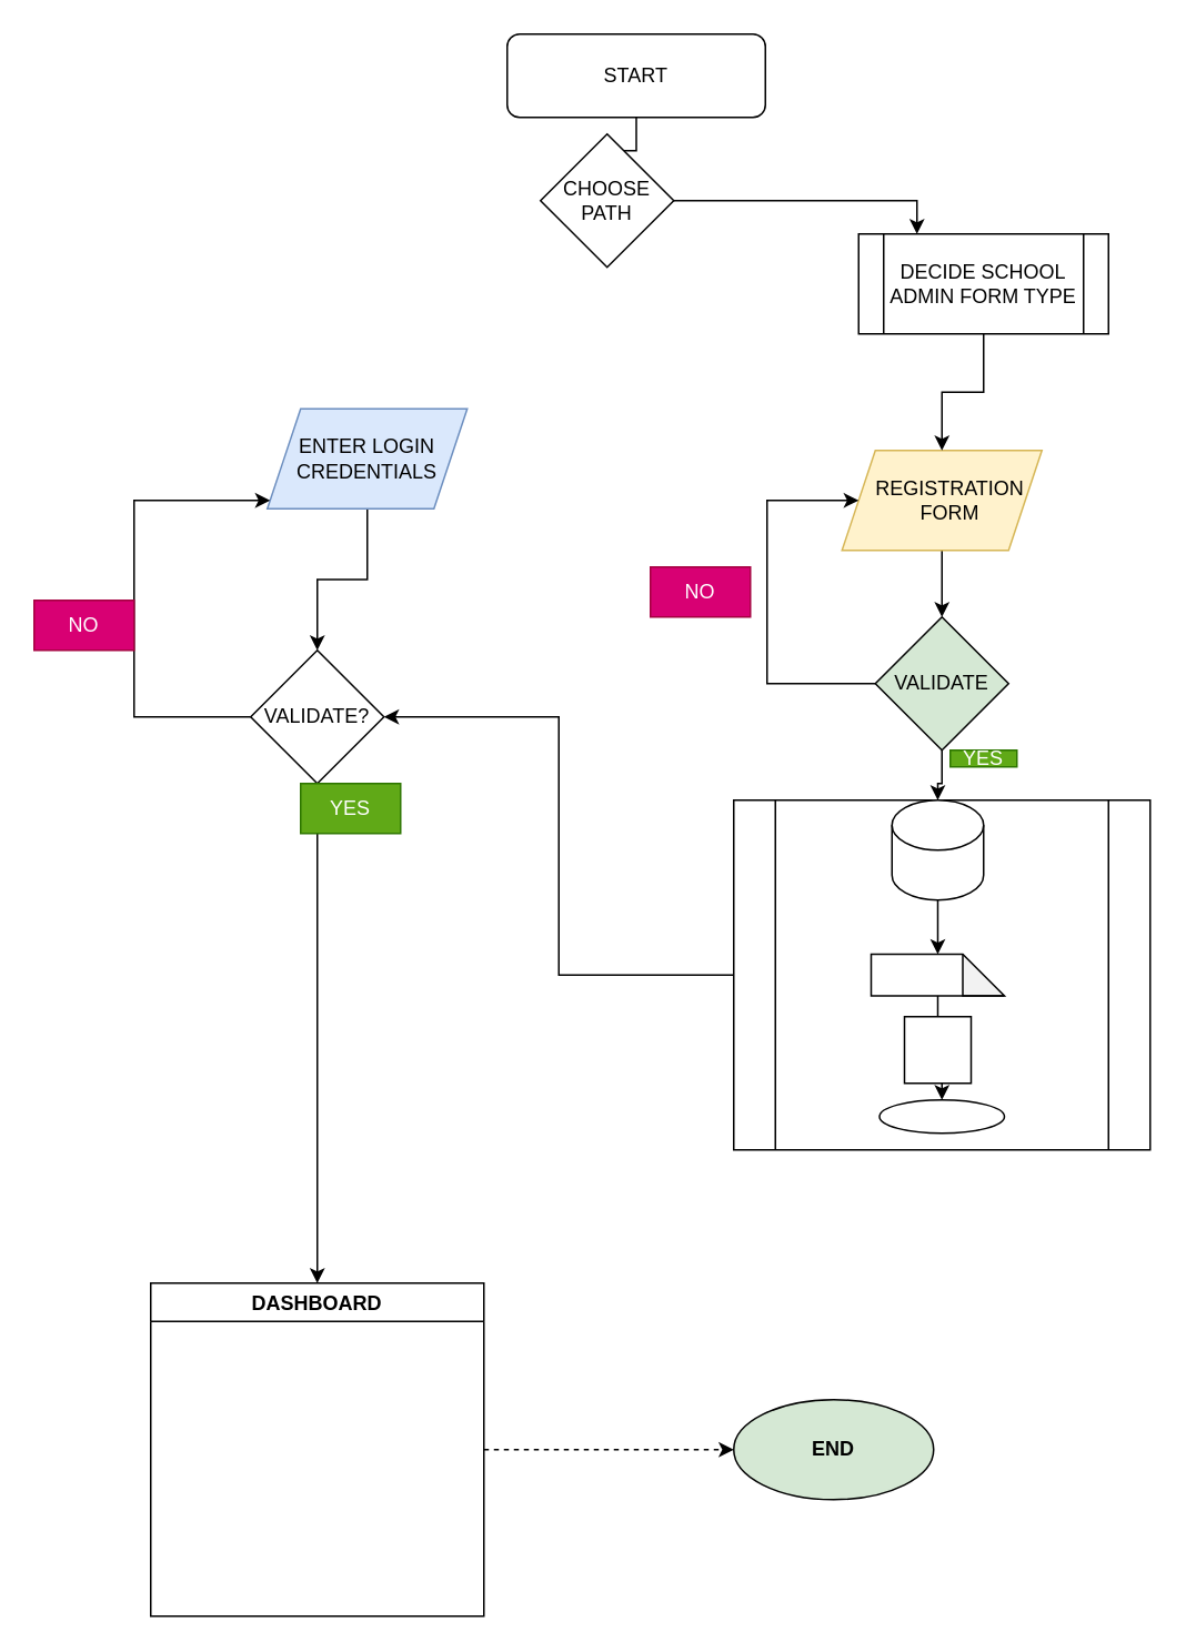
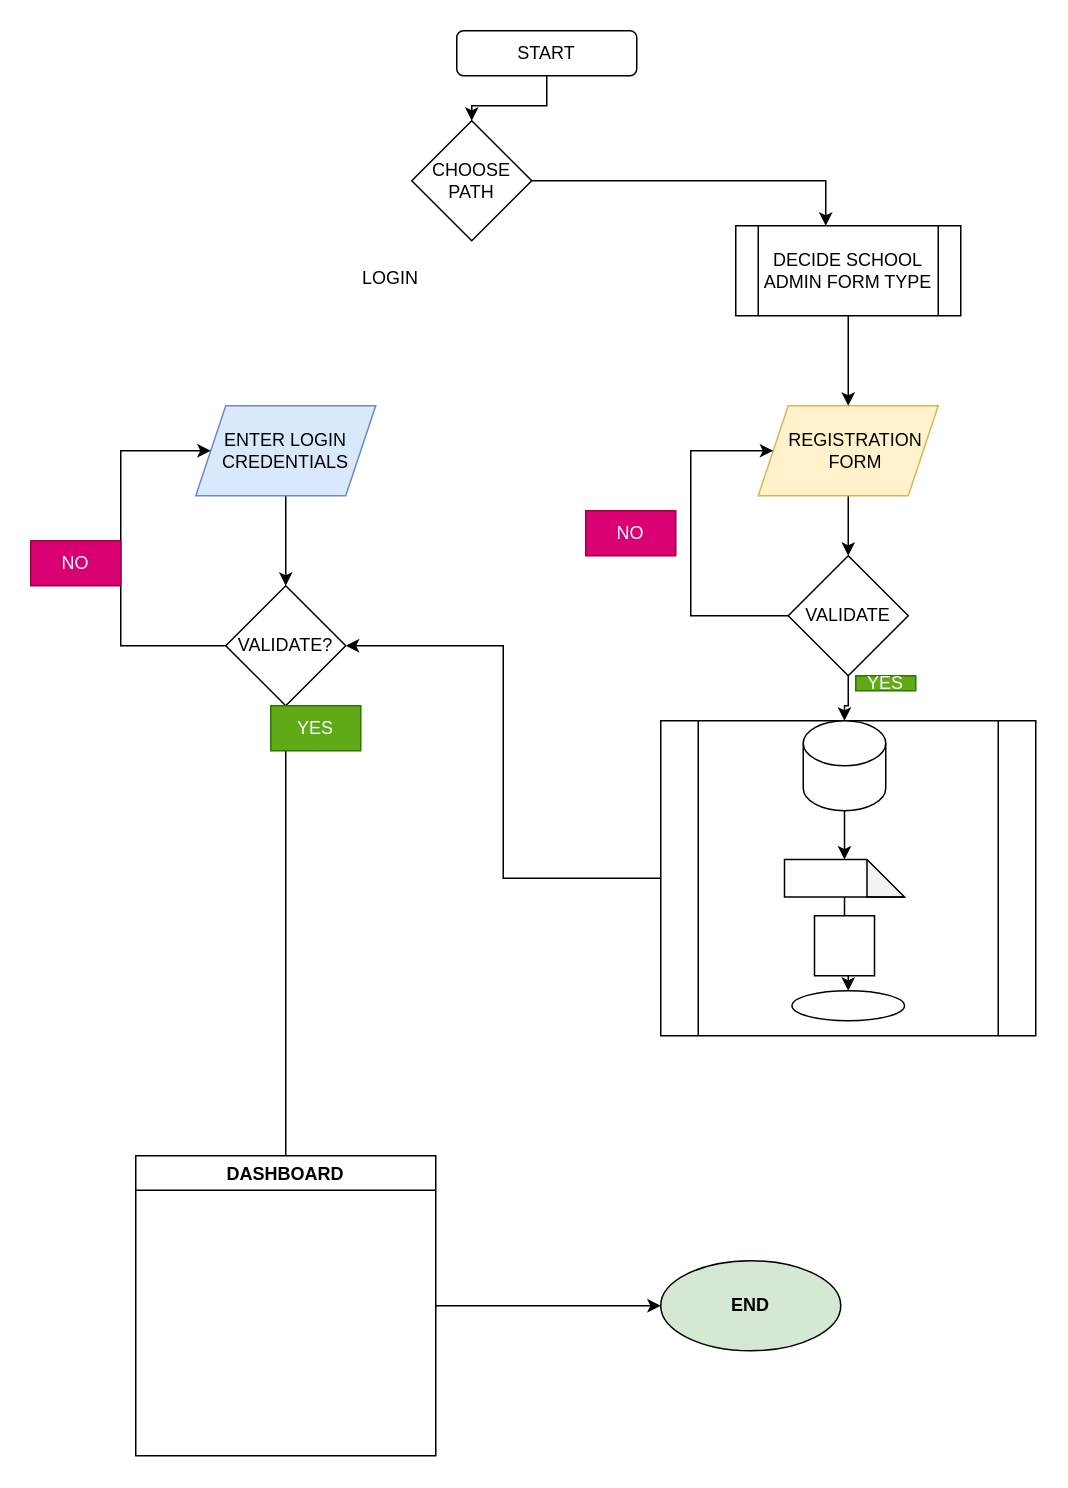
  <mxCell id="0" />
  <mxCell id="1" parent="0" />
  <mxCell id="2" style="edgeStyle=orthogonalEdgeStyle;rounded=0;orthogonalLoop=1;jettySize=auto;html=1;entryX=1;entryY=0.5;entryDx=0;entryDy=0;" edge="1" parent="1" source="3" target="18"><mxGeometry relative="1" as="geometry" /></mxCell>
  <mxCell id="3" value="" style="shape=process;whiteSpace=wrap;html=1;backgroundOutline=1;" vertex="1" parent="1"><mxGeometry x="440" y="480" width="250" height="210" as="geometry" /></mxCell>
  <mxCell id="4" style="edgeStyle=orthogonalEdgeStyle;rounded=0;orthogonalLoop=1;jettySize=auto;html=1;entryX=0.5;entryY=0;entryDx=0;entryDy=0;" edge="1" parent="1" source="5" target="7"><mxGeometry relative="1" as="geometry" /></mxCell>
- <mxCell id="5" value="START" style="rounded=1;whiteSpace=wrap;html=1;" vertex="1" parent="1"><mxGeometry x="304" y="20" width="155" height="50" as="geometry" /></mxCell>
+ <mxCell id="5" value="START" style="rounded=1;whiteSpace=wrap;html=1;" vertex="1" parent="1"><mxGeometry x="304" y="20" width="120" height="30" as="geometry" /></mxCell>
  <mxCell id="6" style="edgeStyle=orthogonalEdgeStyle;rounded=0;orthogonalLoop=1;jettySize=auto;html=1;" edge="1" parent="1" source="7" target="13"><mxGeometry relative="1" as="geometry"><Array as="points"><mxPoint x="550" y="120" /></Array></mxGeometry></mxCell>
- <mxCell id="7" value="CHOOSE PATH" style="rhombus;whiteSpace=wrap;html=1;" vertex="1" parent="1"><mxGeometry x="324" y="80" width="80" height="80" as="geometry" /></mxCell>
+ <mxCell id="7" value="CHOOSE PATH" style="rhombus;whiteSpace=wrap;html=1;" vertex="1" parent="1"><mxGeometry x="274" y="80" width="80" height="80" as="geometry" /></mxCell>
  <mxCell id="8" value="" style="edgeStyle=orthogonalEdgeStyle;rounded=0;orthogonalLoop=1;jettySize=auto;html=1;" edge="1" parent="1" source="9" target="18"><mxGeometry relative="1" as="geometry" /></mxCell>
- <mxCell id="9" value="ENTER LOGIN CREDENTIALS" style="shape=parallelogram;perimeter=parallelogramPerimeter;whiteSpace=wrap;html=1;fixedSize=1;fillColor=#dae8fc;strokeColor=#6c8ebf;" vertex="1" parent="1"><mxGeometry x="160" y="245" width="120" height="60" as="geometry" /></mxCell>
+ <mxCell id="9" value="ENTER LOGIN CREDENTIALS" style="shape=parallelogram;perimeter=parallelogramPerimeter;whiteSpace=wrap;html=1;fixedSize=1;fillColor=#dae8fc;strokeColor=#6c8ebf;" vertex="1" parent="1"><mxGeometry x="130" y="270" width="120" height="60" as="geometry" /></mxCell>
  <mxCell id="10" style="edgeStyle=orthogonalEdgeStyle;rounded=0;orthogonalLoop=1;jettySize=auto;html=1;" edge="1" parent="1" source="11" target="24"><mxGeometry relative="1" as="geometry" /></mxCell>
  <mxCell id="11" value="" style="shape=parallelogram;perimeter=parallelogramPerimeter;whiteSpace=wrap;html=1;fixedSize=1;fillColor=#fff2cc;strokeColor=#d6b656;" vertex="1" parent="1"><mxGeometry x="505" y="270" width="120" height="60" as="geometry" /></mxCell>
  <mxCell id="12" value="" style="edgeStyle=orthogonalEdgeStyle;rounded=0;orthogonalLoop=1;jettySize=auto;html=1;" edge="1" parent="1" source="13" target="11"><mxGeometry relative="1" as="geometry" /></mxCell>
- <mxCell id="13" value="DECIDE SCHOOL ADMIN FORM TYPE" style="shape=process;whiteSpace=wrap;html=1;backgroundOutline=1;" vertex="1" parent="1"><mxGeometry x="515" y="140" width="150" height="60" as="geometry" /></mxCell>
+ <mxCell id="13" value="DECIDE SCHOOL ADMIN FORM TYPE" style="shape=process;whiteSpace=wrap;html=1;backgroundOutline=1;" vertex="1" parent="1"><mxGeometry x="490" y="150" width="150" height="60" as="geometry" /></mxCell>
  <mxCell id="14" value="REGISTRATION FORM" style="text;html=1;strokeColor=none;fillColor=none;align=center;verticalAlign=middle;whiteSpace=wrap;rounded=0;" vertex="1" parent="1"><mxGeometry x="540" y="285" width="60" height="30" as="geometry" /></mxCell>
+ <mxCell id="15" value="LOGIN" style="text;html=1;strokeColor=none;fillColor=none;align=center;verticalAlign=middle;whiteSpace=wrap;rounded=0;" vertex="1" parent="1"><mxGeometry x="230" y="170" width="60" height="30" as="geometry" /></mxCell>
  <mxCell id="16" style="edgeStyle=orthogonalEdgeStyle;rounded=0;orthogonalLoop=1;jettySize=auto;html=1;" edge="1" parent="1" source="18" target="9"><mxGeometry relative="1" as="geometry"><mxPoint x="90" y="350" as="targetPoint" /><Array as="points"><mxPoint x="80" y="430" /><mxPoint x="80" y="300" /></Array></mxGeometry></mxCell>
- <mxCell id="17" style="edgeStyle=orthogonalEdgeStyle;rounded=0;orthogonalLoop=1;jettySize=auto;html=1;entryX=0.5;entryY=0;entryDx=0;entryDy=0;" edge="1" parent="1" source="18" target="20"><mxGeometry relative="1" as="geometry" /></mxCell>
+ <mxCell id="17" style="edgeStyle=orthogonalEdgeStyle;rounded=0;orthogonalLoop=1;jettySize=auto;html=1;entryX=0.5;entryY=0;entryDx=0;entryDy=0;endArrow=none;" edge="1" parent="1" source="18" target="20"><mxGeometry relative="1" as="geometry" /></mxCell>
  <mxCell id="18" value="VALIDATE?&lt;br&gt;" style="rhombus;whiteSpace=wrap;html=1;" vertex="1" parent="1"><mxGeometry x="150" y="390" width="80" height="80" as="geometry" /></mxCell>
- <mxCell id="19" value="" style="edgeStyle=orthogonalEdgeStyle;rounded=0;orthogonalLoop=1;jettySize=auto;html=1;dashed=1;" edge="1" parent="1" source="20" target="21"><mxGeometry relative="1" as="geometry" /></mxCell>
+ <mxCell id="19" value="" style="edgeStyle=orthogonalEdgeStyle;rounded=0;orthogonalLoop=1;jettySize=auto;html=1;" edge="1" parent="1" source="20" target="21"><mxGeometry relative="1" as="geometry" /></mxCell>
  <mxCell id="20" value="DASHBOARD" style="swimlane;startSize=23;" vertex="1" parent="1"><mxGeometry x="90" y="770" width="200" height="200" as="geometry" /></mxCell>
  <mxCell id="21" value="END" style="ellipse;whiteSpace=wrap;html=1;fontStyle=1;startSize=23;fillColor=#d5e8d4;" vertex="1" parent="1"><mxGeometry x="440" y="840" width="120" height="60" as="geometry" /></mxCell>
  <mxCell id="22" value="" style="edgeStyle=orthogonalEdgeStyle;rounded=0;orthogonalLoop=1;jettySize=auto;html=1;" edge="1" parent="1" source="24" target="26"><mxGeometry relative="1" as="geometry" /></mxCell>
  <mxCell id="23" style="edgeStyle=orthogonalEdgeStyle;rounded=0;orthogonalLoop=1;jettySize=auto;html=1;entryX=0;entryY=0.5;entryDx=0;entryDy=0;" edge="1" parent="1" source="24" target="11"><mxGeometry relative="1" as="geometry"><Array as="points"><mxPoint x="460" y="410" /><mxPoint x="460" y="300" /></Array></mxGeometry></mxCell>
- <mxCell id="24" value="VALIDATE" style="rhombus;whiteSpace=wrap;html=1;fillColor=#d5e8d4;" vertex="1" parent="1"><mxGeometry x="525" y="370" width="80" height="80" as="geometry" /></mxCell>
+ <mxCell id="24" value="VALIDATE" style="rhombus;whiteSpace=wrap;html=1;" vertex="1" parent="1"><mxGeometry x="525" y="370" width="80" height="80" as="geometry" /></mxCell>
  <mxCell id="25" value="" style="edgeStyle=orthogonalEdgeStyle;rounded=0;orthogonalLoop=1;jettySize=auto;html=1;" edge="1" parent="1" source="26" target="32"><mxGeometry relative="1" as="geometry" /></mxCell>
  <mxCell id="26" value="" style="shape=cylinder3;whiteSpace=wrap;html=1;boundedLbl=1;backgroundOutline=1;size=15;" vertex="1" parent="1"><mxGeometry x="535" y="480" width="55" height="60" as="geometry" /></mxCell>
  <mxCell id="27" value="NO" style="text;html=1;strokeColor=#A50040;fillColor=#d80073;align=center;verticalAlign=middle;whiteSpace=wrap;rounded=0;fontColor=#ffffff;" vertex="1" parent="1"><mxGeometry x="20" y="360" width="60" height="30" as="geometry" /></mxCell>
  <mxCell id="28" value="YES" style="text;html=1;strokeColor=#2D7600;fillColor=#60a917;align=center;verticalAlign=middle;whiteSpace=wrap;rounded=0;fontColor=#ffffff;" vertex="1" parent="1"><mxGeometry x="180" y="470" width="60" height="30" as="geometry" /></mxCell>
  <mxCell id="29" value="NO" style="text;html=1;strokeColor=#A50040;fillColor=#d80073;align=center;verticalAlign=middle;whiteSpace=wrap;rounded=0;fontColor=#ffffff;" vertex="1" parent="1"><mxGeometry x="390" y="340" width="60" height="30" as="geometry" /></mxCell>
  <mxCell id="30" value="YES" style="text;html=1;strokeColor=#2D7600;fillColor=#60a917;align=center;verticalAlign=middle;whiteSpace=wrap;rounded=0;fontColor=#ffffff;" vertex="1" parent="1"><mxGeometry x="570" y="450" width="40" height="10" as="geometry" /></mxCell>
  <mxCell id="31" style="edgeStyle=orthogonalEdgeStyle;rounded=0;orthogonalLoop=1;jettySize=auto;html=1;" edge="1" parent="1" source="32" target="33"><mxGeometry relative="1" as="geometry" /></mxCell>
  <mxCell id="32" value="" style="shape=note;whiteSpace=wrap;html=1;backgroundOutline=1;darkOpacity=0.05;" vertex="1" parent="1"><mxGeometry x="522.5" y="572.5" width="80" height="25" as="geometry" /></mxCell>
  <mxCell id="33" value="" style="ellipse;whiteSpace=wrap;html=1;" vertex="1" parent="1"><mxGeometry x="527.5" y="660" width="75" height="20" as="geometry" /></mxCell>
  <mxCell id="34" value="" style="whiteSpace=wrap;html=1;aspect=fixed;" vertex="1" parent="1"><mxGeometry x="542.5" y="610" width="40" height="40" as="geometry" /></mxCell>
